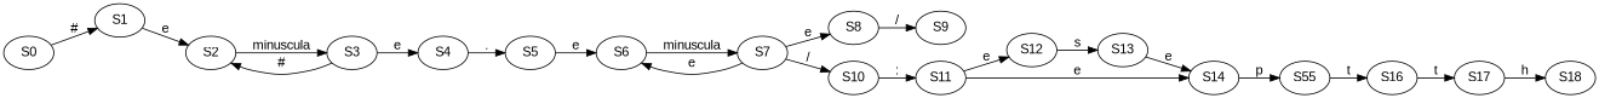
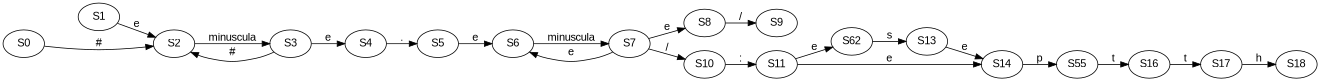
  digraph {
    fontname="Liberation Sans"
    rankdir=LR
    node [fontname="Liberation Sans"]
    edge [fontname="Liberation Sans"]
    S0
    S1
    S2
    S3
    S4
    S5
    S6
    S7
    S8
    S10
    S9
    S11
-   S12
+   S12 [label=S62]
    S14
    S13
    n16 [label=S55]
    S16
    S17
    S18
-   S0 -> S1 [label="#"]
+   S0 -> S2 [label="#"]
    S1 -> S2 [label=e]
    S2 -> S3 [label=minuscula]
    S3 -> S2 [label="#"]
    S3 -> S4 [label=e]
    S4 -> S5 [label="."]
    S5 -> S6 [label=e]
    S6 -> S7 [label=minuscula]
    S7 -> S6 [label=e]
    S7 -> S8 [label=e]
    S7 -> S10 [label="/"]
    S8 -> S9 [label="/"]
    S10 -> S11 [label=":"]
    S11 -> S12 [label=e]
    S11 -> S14 [label=e]
    S12 -> S13 [label=s]
    S14 -> n16 [label=p]
    S13 -> S14 [label=e]
    n16 -> S16 [label=t]
    S16 -> S17 [label=t]
    S17 -> S18 [label=h]
  }
